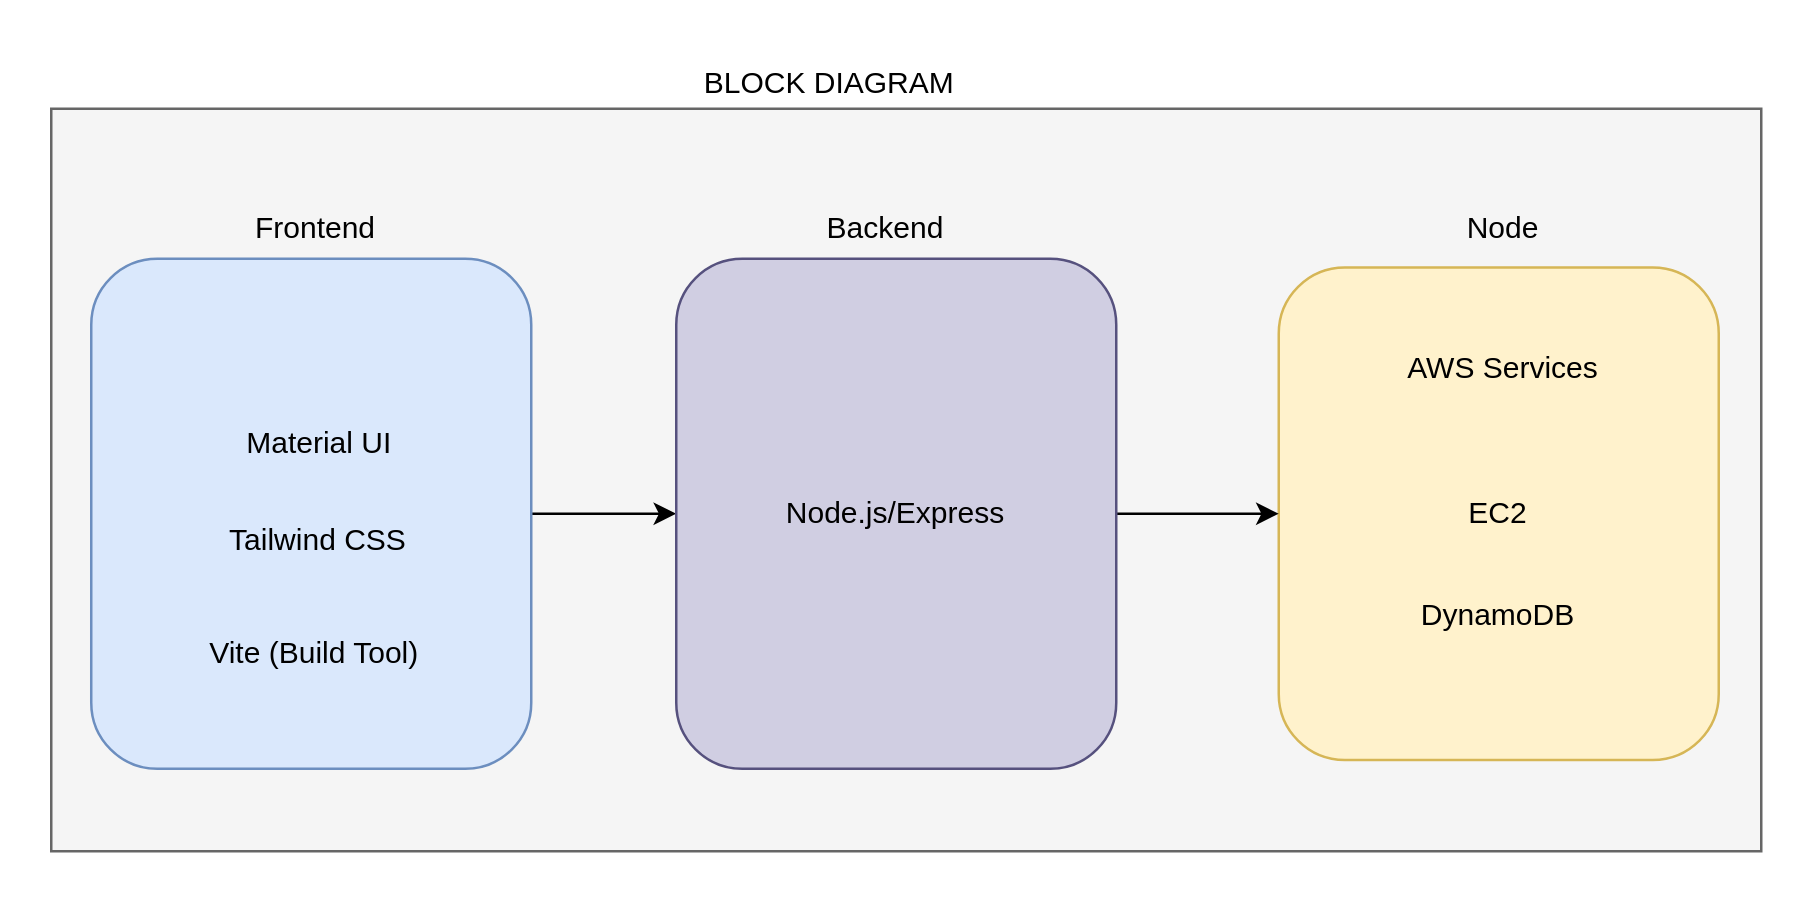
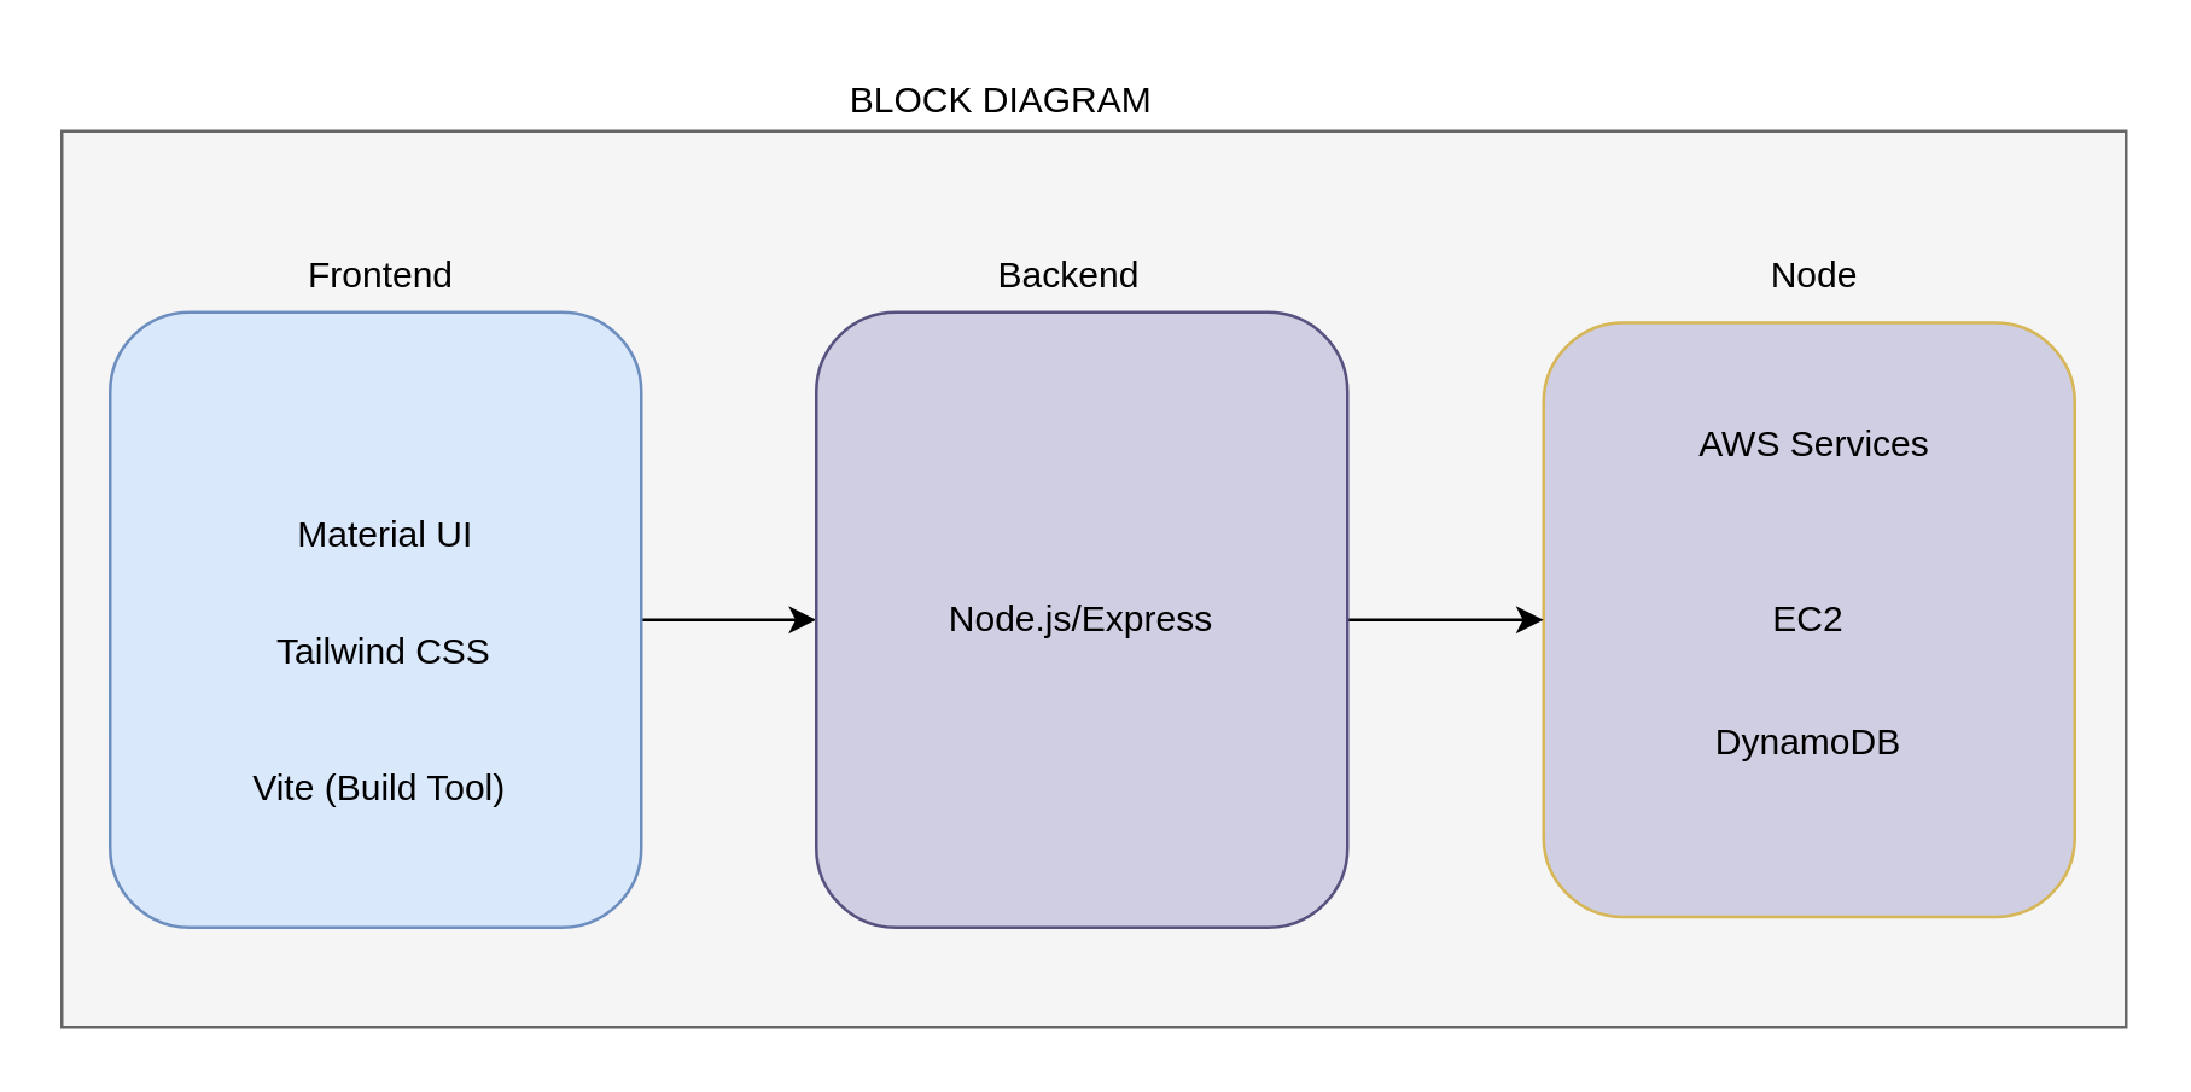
  <mxCell id="0" />
  <mxCell id="1" parent="0" />
  <mxCell id="2" value="" style="rounded=0;whiteSpace=wrap;html=1;fillColor=#f5f5f5;strokeColor=#666666;fontColor=#333333;" vertex="1" parent="1"><mxGeometry x="20" y="43" width="684" height="297" as="geometry" /></mxCell>
  <mxCell id="3" value="BLOCK DIAGRAM" style="text;html=1;align=center;verticalAlign=middle;resizable=0;points=[];autosize=1;strokeColor=none;fillColor=none;" vertex="1" parent="1"><mxGeometry x="272" y="20" width="118" height="26" as="geometry" /></mxCell>
  <mxCell id="4" value="" style="edgeStyle=orthogonalEdgeStyle;rounded=0;orthogonalLoop=1;jettySize=auto;html=1;" edge="1" parent="1" source="5" target="16"><mxGeometry relative="1" as="geometry" /></mxCell>
  <mxCell id="5" value="" style="rounded=1;whiteSpace=wrap;html=1;fillColor=#dae8fc;strokeColor=#6c8ebf;" vertex="1" parent="1"><mxGeometry x="36" y="103" width="176" height="204" as="geometry" /></mxCell>
  <mxCell id="6" value="Frontend" style="text;html=1;strokeColor=none;fillColor=none;align=center;verticalAlign=middle;whiteSpace=wrap;rounded=0;" vertex="1" parent="1"><mxGeometry x="95.5" y="76" width="60" height="30" as="geometry" /></mxCell>
- <mxCell id="7" value="EC2" style="rounded=1;whiteSpace=wrap;html=1;fillColor=#fff2cc;strokeColor=#d6b656;" vertex="1" parent="1"><mxGeometry x="511" y="106.5" width="176" height="197" as="geometry" /></mxCell>
+ <mxCell id="7" value="EC2" style="rounded=1;whiteSpace=wrap;html=1;fillColor=#d0cee2;strokeColor=#d6b656;" vertex="1" parent="1"><mxGeometry x="511" y="106.5" width="176" height="197" as="geometry" /></mxCell>
  <mxCell id="8" value="Backend" style="text;html=1;strokeColor=none;fillColor=none;align=center;verticalAlign=middle;whiteSpace=wrap;rounded=0;" vertex="1" parent="1"><mxGeometry x="324" y="76" width="60" height="30" as="geometry" /></mxCell>
  <mxCell id="9" value="Node" style="text;html=1;strokeColor=none;fillColor=none;align=center;verticalAlign=middle;whiteSpace=wrap;rounded=0;" vertex="1" parent="1"><mxGeometry x="571" y="76" width="60" height="30" as="geometry" /></mxCell>
  <mxCell id="10" value=" Material UI" style="text;html=1;strokeColor=none;fillColor=none;align=center;verticalAlign=middle;whiteSpace=wrap;rounded=0;" vertex="1" parent="1"><mxGeometry x="87.5" y="162" width="79" height="30" as="geometry" /></mxCell>
  <mxCell id="11" value="Tailwind CSS " style="text;html=1;strokeColor=none;fillColor=none;align=center;verticalAlign=middle;whiteSpace=wrap;rounded=0;" vertex="1" parent="1"><mxGeometry x="77" y="200.5" width="100" height="30" as="geometry" /></mxCell>
  <mxCell id="12" value="Vite (Build Tool)" style="text;html=1;strokeColor=none;fillColor=none;align=center;verticalAlign=middle;whiteSpace=wrap;rounded=0;" vertex="1" parent="1"><mxGeometry x="77" y="246" width="97" height="30" as="geometry" /></mxCell>
  <mxCell id="13" value="AWS Services" style="text;html=1;strokeColor=none;fillColor=none;align=center;verticalAlign=middle;whiteSpace=wrap;rounded=0;" vertex="1" parent="1"><mxGeometry x="551" y="132" width="100" height="30" as="geometry" /></mxCell>
  <mxCell id="14" value="DynamoDB" style="text;html=1;strokeColor=none;fillColor=none;align=center;verticalAlign=middle;whiteSpace=wrap;rounded=0;" vertex="1" parent="1"><mxGeometry x="569" y="230.5" width="60" height="30" as="geometry" /></mxCell>
  <mxCell id="15" style="edgeStyle=orthogonalEdgeStyle;rounded=0;orthogonalLoop=1;jettySize=auto;html=1;entryX=0;entryY=0.5;entryDx=0;entryDy=0;" edge="1" parent="1" source="16" target="7"><mxGeometry relative="1" as="geometry" /></mxCell>
  <mxCell id="16" value="Node.js/Express" style="rounded=1;whiteSpace=wrap;html=1;fillColor=#d0cee2;strokeColor=#56517e;" vertex="1" parent="1"><mxGeometry x="270" y="103" width="176" height="204" as="geometry" /></mxCell>
